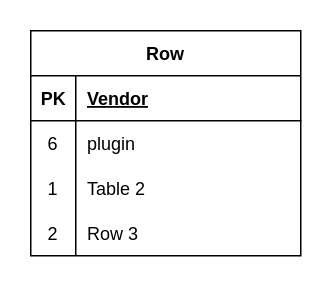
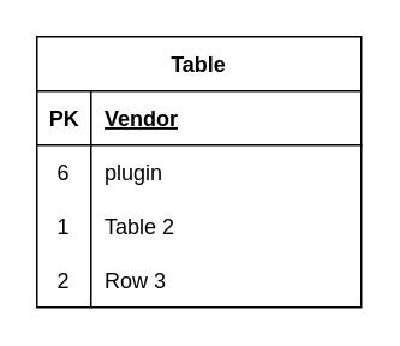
  <mxCell id="0" />
  <mxCell id="1" parent="0" />
- <mxCell id="2" value="Row" style="shape=table;startSize=30;container=1;collapsible=1;childLayout=tableLayout;fixedRows=1;rowLines=0;fontStyle=1;align=center;resizeLast=1;" vertex="1" parent="1"><mxGeometry x="20" y="20" width="180" height="150" as="geometry"><mxRectangle x="230" y="430" width="70" height="30" as="alternateBounds" /></mxGeometry></mxCell>
+ <mxCell id="2" value="Table" style="shape=table;startSize=30;container=1;collapsible=1;childLayout=tableLayout;fixedRows=1;rowLines=0;fontStyle=1;align=center;resizeLast=1;" vertex="1" parent="1"><mxGeometry x="20" y="20" width="180" height="150" as="geometry"><mxRectangle x="230" y="430" width="70" height="30" as="alternateBounds" /></mxGeometry></mxCell>
  <mxCell id="3" value="" style="shape=tableRow;horizontal=0;startSize=0;swimlaneHead=0;swimlaneBody=0;fillColor=none;collapsible=0;dropTarget=0;points=[[0,0.5],[1,0.5]];portConstraint=eastwest;top=0;left=0;right=0;bottom=1;" vertex="1" parent="2"><mxGeometry y="30" width="180" height="30" as="geometry" /></mxCell>
  <mxCell id="4" value="PK" style="shape=partialRectangle;connectable=0;fillColor=none;top=0;left=0;bottom=0;right=0;fontStyle=1;overflow=hidden;spacingLeft=1;" vertex="1" parent="3"><mxGeometry width="30" height="30" as="geometry"><mxRectangle width="30" height="30" as="alternateBounds" /></mxGeometry></mxCell>
  <mxCell id="5" value="Vendor" style="shape=partialRectangle;connectable=0;fillColor=none;top=0;left=0;bottom=0;right=0;align=left;spacingLeft=6;fontStyle=5;overflow=hidden;" vertex="1" parent="3"><mxGeometry x="30" width="150" height="30" as="geometry"><mxRectangle width="150" height="30" as="alternateBounds" /></mxGeometry></mxCell>
  <mxCell id="6" value="" style="shape=tableRow;horizontal=0;startSize=0;swimlaneHead=0;swimlaneBody=0;fillColor=none;collapsible=0;dropTarget=0;points=[[0,0.5],[1,0.5]];portConstraint=eastwest;top=0;left=0;right=0;bottom=0;" vertex="1" parent="2"><mxGeometry y="60" width="180" height="30" as="geometry" /></mxCell>
  <mxCell id="7" value="6" style="shape=partialRectangle;connectable=0;fillColor=none;top=0;left=0;bottom=0;right=0;editable=1;overflow=hidden;" vertex="1" parent="6"><mxGeometry width="30" height="30" as="geometry"><mxRectangle width="30" height="30" as="alternateBounds" /></mxGeometry></mxCell>
  <mxCell id="8" value="plugin" style="shape=partialRectangle;connectable=0;fillColor=none;top=0;left=0;bottom=0;right=0;align=left;spacingLeft=6;overflow=hidden;" vertex="1" parent="6"><mxGeometry x="30" width="150" height="30" as="geometry"><mxRectangle width="150" height="30" as="alternateBounds" /></mxGeometry></mxCell>
  <mxCell id="9" value="" style="shape=tableRow;horizontal=0;startSize=0;swimlaneHead=0;swimlaneBody=0;fillColor=none;collapsible=0;dropTarget=0;points=[[0,0.5],[1,0.5]];portConstraint=eastwest;top=0;left=0;right=0;bottom=0;" vertex="1" parent="2"><mxGeometry y="90" width="180" height="30" as="geometry" /></mxCell>
  <mxCell id="10" value="1" style="shape=partialRectangle;connectable=0;fillColor=none;top=0;left=0;bottom=0;right=0;editable=1;overflow=hidden;" vertex="1" parent="9"><mxGeometry width="30" height="30" as="geometry"><mxRectangle width="30" height="30" as="alternateBounds" /></mxGeometry></mxCell>
  <mxCell id="11" value="Table 2" style="shape=partialRectangle;connectable=0;fillColor=none;top=0;left=0;bottom=0;right=0;align=left;spacingLeft=6;overflow=hidden;" vertex="1" parent="9"><mxGeometry x="30" width="150" height="30" as="geometry"><mxRectangle width="150" height="30" as="alternateBounds" /></mxGeometry></mxCell>
  <mxCell id="12" value="" style="shape=tableRow;horizontal=0;startSize=0;swimlaneHead=0;swimlaneBody=0;fillColor=none;collapsible=0;dropTarget=0;points=[[0,0.5],[1,0.5]];portConstraint=eastwest;top=0;left=0;right=0;bottom=0;" vertex="1" parent="2"><mxGeometry y="120" width="180" height="30" as="geometry" /></mxCell>
  <mxCell id="13" value="2" style="shape=partialRectangle;connectable=0;fillColor=none;top=0;left=0;bottom=0;right=0;editable=1;overflow=hidden;" vertex="1" parent="12"><mxGeometry width="30" height="30" as="geometry"><mxRectangle width="30" height="30" as="alternateBounds" /></mxGeometry></mxCell>
  <mxCell id="14" value="Row 3" style="shape=partialRectangle;connectable=0;fillColor=none;top=0;left=0;bottom=0;right=0;align=left;spacingLeft=6;overflow=hidden;" vertex="1" parent="12"><mxGeometry x="30" width="150" height="30" as="geometry"><mxRectangle width="150" height="30" as="alternateBounds" /></mxGeometry></mxCell>
